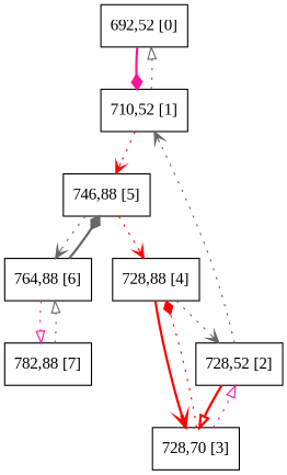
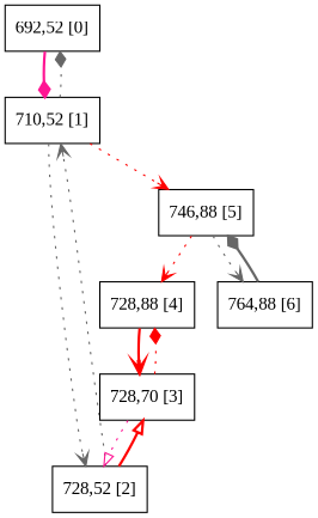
  digraph {
    bgcolor=white
    fontname="Liberation Serif"
    node [color=black fontname="Liberation Serif" shape=polygon sides=4]
    edge [arrowhead=vee color=gray40 fontname="Liberation Serif" style=dotted]
    n1 [label="692,52 [0]"]
    n2 [label="710,52 [1]"]
    n3 [label="728,52 [2]"]
    n4 [label="746,88 [5]"]
    n5 [label="728,70 [3]"]
    n6 [label="728,88 [4]"]
    n7 [label="764,88 [6]"]
-   n8 [label="782,88 [7]"]
    n1 -> n2 [arrowhead=diamond color=deeppink style=bold]
-   n2 -> n1 [arrowhead=onormal]
-   n6 -> n3
+   n2 -> n1 [arrowhead=diamond]
+   n2 -> n3
    n2 -> n4 [color=red]
    n3 -> n2
    n3 -> n5 [arrowhead=onormal color=red style=bold]
    n4 -> n6 [color=red]
    n4 -> n7
    n5 -> n3 [arrowhead=onormal color=deeppink]
    n5 -> n6 [arrowhead=diamond color=red]
    n6 -> n5 [color=red style=bold]
    n7 -> n4 [arrowhead=diamond style=bold]
-   n7 -> n8 [arrowhead=onormal color=deeppink]
-   n8 -> n7 [arrowhead=onormal]
  }
